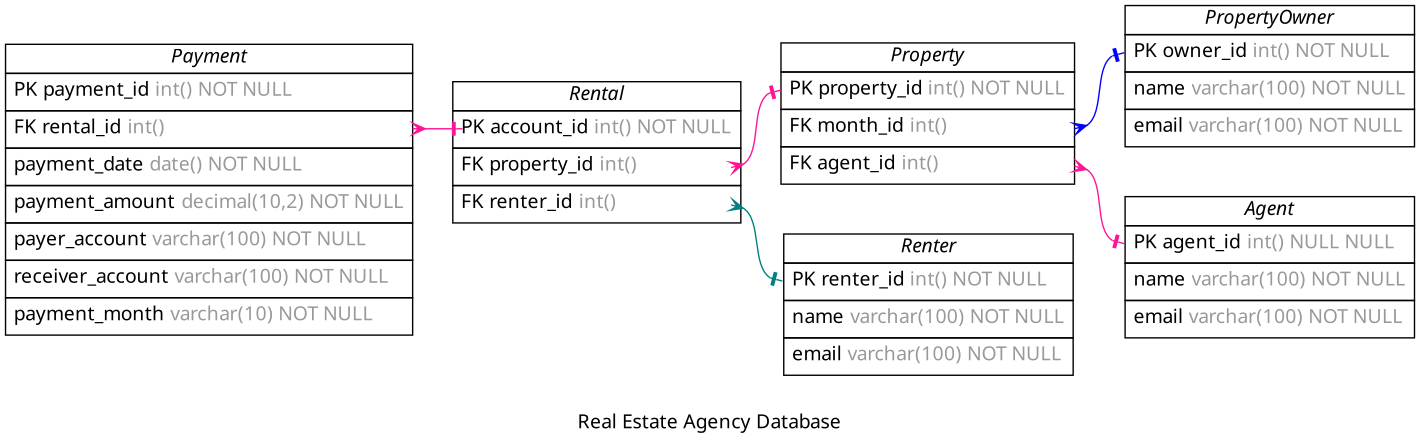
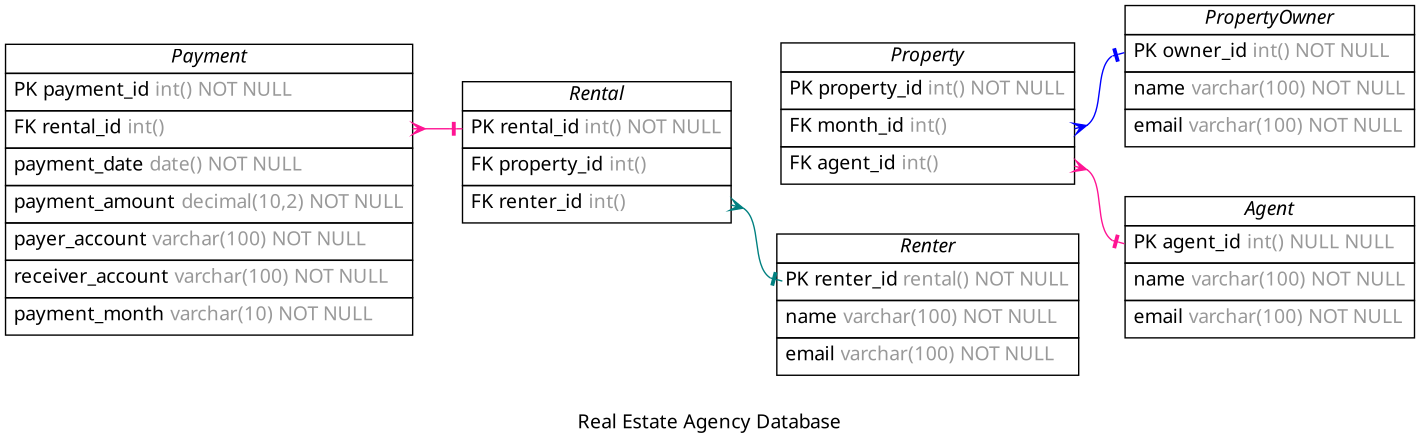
  digraph {
    concentrate=true
    fontname="Noto Sans"
    label="Real Estate Agency Database"
    nodesep=0.5
    rankdir=LR
    splines=spline
    node [fontname="Noto Sans" shape=plain]
    edge [arrowhead=noneotee arrowsize=0.9 arrowtail=ocrow color=deeppink dir=both fontname="Noto Sans" fontsize=12 labelangle=32 labeldistance=1.8 penwidth=1.0]
    n1 [label=<         <table border="0" cellborder="1" cellspacing="0" >         <tr><td><i>Agent</i></td></tr>         <tr><td port="agent_id" align="left" cellpadding="5">PK agent_id <font color="grey60">int() NULL NULL</font></td></tr>         <tr><td port="name" align="left" cellpadding="5">name <font color="grey60">varchar(100) NOT NULL</font></td></tr>         <tr><td port="email" align="left" cellpadding="5">email <font color="grey60">varchar(100) NOT NULL</font></td></tr>     </table>>]
    n2 [label=<         <table border="0" cellborder="1" cellspacing="0" >         <tr><td><i>PropertyOwner</i></td></tr>         <tr><td port="owner_id" align="left" cellpadding="5">PK owner_id <font color="grey60">int() NOT NULL</font></td></tr>         <tr><td port="name" align="left" cellpadding="5">name <font color="grey60">varchar(100) NOT NULL</font></td></tr>         <tr><td port="email" align="left" cellpadding="5">email <font color="grey60">varchar(100) NOT NULL</font></td></tr>     </table>>]
-   n3 [label=<         <table border="0" cellborder="1" cellspacing="0" >         <tr><td><i>Renter</i></td></tr>         <tr><td port="renter_id" align="left" cellpadding="5">PK renter_id <font color="grey60">int() NOT NULL</font></td></tr>         <tr><td port="name" align="left" cellpadding="5">name <font color="grey60">varchar(100) NOT NULL</font></td></tr>         <tr><td port="email" align="left" cellpadding="5">email <font color="grey60">varchar(100) NOT NULL</font></td></tr>     </table>>]
+   n3 [label=<         <table border="0" cellborder="1" cellspacing="0" >         <tr><td><i>Renter</i></td></tr>         <tr><td port="renter_id" align="left" cellpadding="5">PK renter_id <font color="grey60">rental() NOT NULL</font></td></tr>         <tr><td port="name" align="left" cellpadding="5">name <font color="grey60">varchar(100) NOT NULL</font></td></tr>         <tr><td port="email" align="left" cellpadding="5">email <font color="grey60">varchar(100) NOT NULL</font></td></tr>     </table>>]
    n4 [label=<         <table border="0" cellborder="1" cellspacing="0" >         <tr><td><i>Property</i></td></tr>         <tr><td port="property_id" align="left" cellpadding="5">PK property_id <font color="grey60">int() NOT NULL</font></td></tr>         <tr><td port="owner_id" align="left" cellpadding="5">FK month_id <font color="grey60">int()</font></td></tr>         <tr><td port="agent_id" align="left" cellpadding="5">FK agent_id <font color="grey60">int()</font></td></tr>     </table>>]
-   n5 [label=<         <table border="0" cellborder="1" cellspacing="0" >         <tr><td><i>Rental</i></td></tr>         <tr><td port="rental_id" align="left" cellpadding="5">PK account_id <font color="grey60">int() NOT NULL</font></td></tr>         <tr><td port="property_id" align="left" cellpadding="5">FK property_id <font color="grey60">int()</font></td></tr>         <tr><td port="renter_id" align="left" cellpadding="5">FK renter_id <font color="grey60">int()</font></td></tr>     </table>>]
+   n5 [label=<         <table border="0" cellborder="1" cellspacing="0" >         <tr><td><i>Rental</i></td></tr>         <tr><td port="rental_id" align="left" cellpadding="5">PK rental_id <font color="grey60">int() NOT NULL</font></td></tr>         <tr><td port="property_id" align="left" cellpadding="5">FK property_id <font color="grey60">int()</font></td></tr>         <tr><td port="renter_id" align="left" cellpadding="5">FK renter_id <font color="grey60">int()</font></td></tr>     </table>>]
    n6 [label=<         <table border="0" cellborder="1" cellspacing="0" >         <tr><td><i>Payment</i></td></tr>         <tr><td port="payment_id" align="left" cellpadding="5">PK payment_id <font color="grey60">int() NOT NULL</font></td></tr>         <tr><td port="rental_id" align="left" cellpadding="5">FK rental_id <font color="grey60">int()</font></td></tr>         <tr><td port="payment_date" align="left" cellpadding="5">payment_date <font color="grey60">date() NOT NULL</font></td></tr>         <tr><td port="payment_amount" align="left" cellpadding="5">payment_amount <font color="grey60">decimal(10,2) NOT NULL</font></td></tr>         <tr><td port="payer_account" align="left" cellpadding="5">payer_account <font color="grey60">varchar(100) NOT NULL</font></td></tr>         <tr><td port="receiver_account" align="left" cellpadding="5">receiver_account <font color="grey60">varchar(100) NOT NULL</font></td></tr>         <tr><td port="payment_month" align="left" cellpadding="5">payment_month <font color="grey60">varchar(10) NOT NULL</font></td></tr>     </table>>]
    n4 -> n1 [headport=agent_id tailport=agent_id]
    n4 -> n2 [color=blue headport=owner_id tailport=owner_id]
    n5 -> n3 [color=teal headport=renter_id tailport=renter_id]
-   n5 -> n4 [headport=property_id tailport=property_id]
    n6 -> n5 [headport=rental_id tailport=rental_id]
  }
